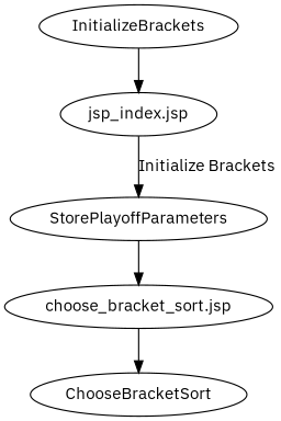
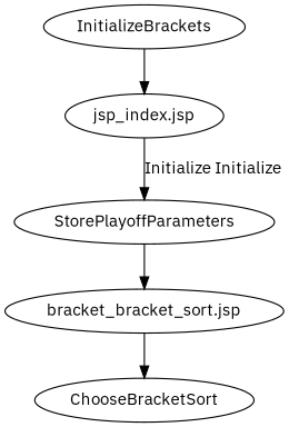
  digraph {
    fontname="IBM Plex Sans"
    node [fontname="IBM Plex Sans"]
    edge [fontname="IBM Plex Sans"]
    n1 [label="jsp_index.jsp"]
    StorePlayoffParameters
-   "choose_bracket_sort.jsp"
+   "choose_bracket_sort.jsp" [label="bracket_bracket_sort.jsp"]
    ChooseBracketSort
    InitializeBrackets
-   n1 -> StorePlayoffParameters [label="Initialize Brackets"]
+   n1 -> StorePlayoffParameters [label="Initialize Initialize"]
    StorePlayoffParameters -> "choose_bracket_sort.jsp"
    "choose_bracket_sort.jsp" -> ChooseBracketSort
    InitializeBrackets -> n1
  }
